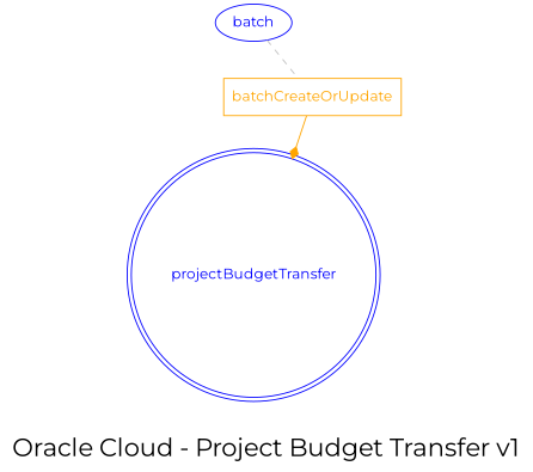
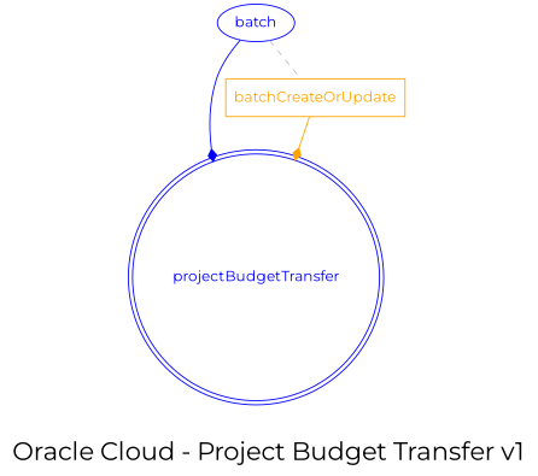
  digraph {
    fontsize=24
    label="Oracle Cloud - Project Budget Transfer v1"
    splines=true
    fontname=Montserrat
    node [color=blue fontcolor=blue fontname=Montserrat]
    edge [arrowhead=diamond arrowtail=none fontname=Montserrat]
    projectBudgetTransfer [shape=doublecircle]
    batch [shape=ellipse]
    batchCreateOrUpdate [color=orange fontcolor=orange shape=box]
+   batch -> projectBudgetTransfer [color=blue fontcolor=blue]
    batch -> batchCreateOrUpdate [arrowhead=none color=grey fontcolor=grey style=dashed]
    batchCreateOrUpdate -> projectBudgetTransfer [color=orange fontcolor=orange]
  }
